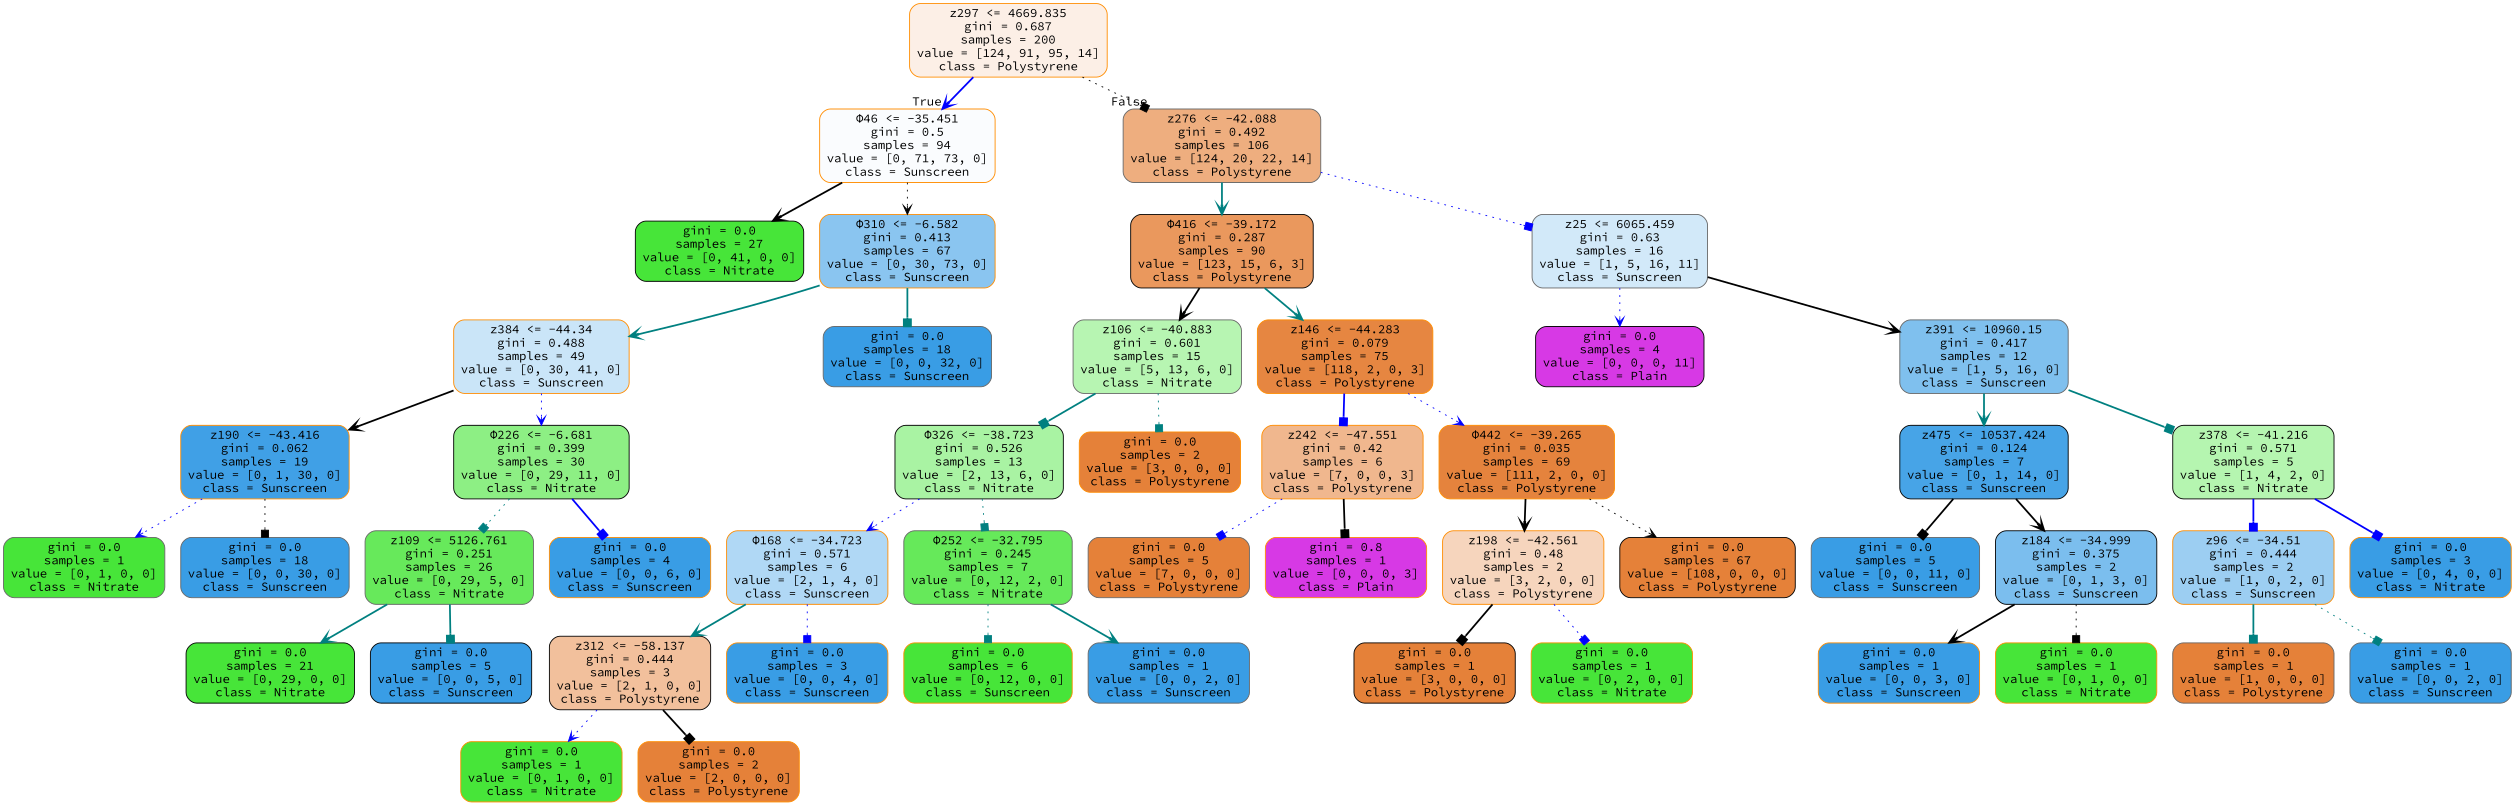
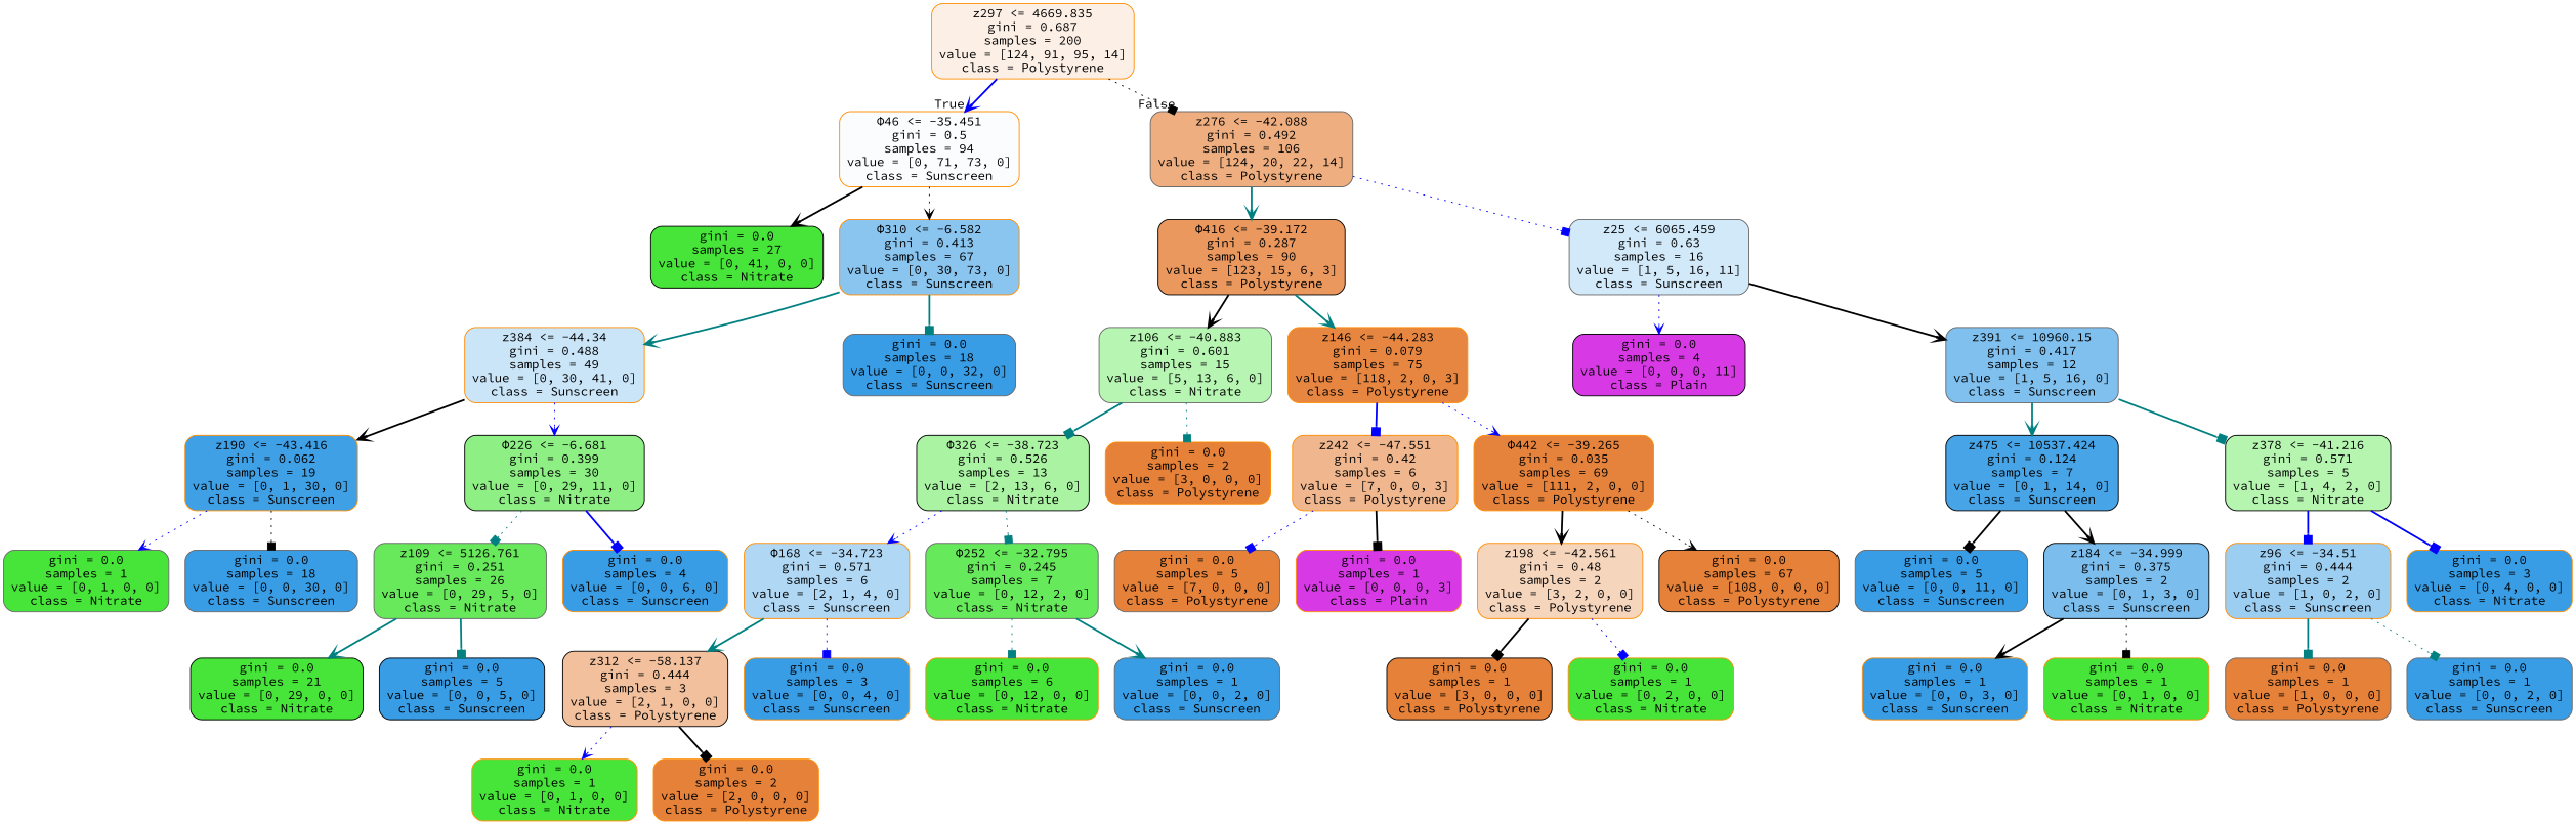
  digraph {
    fontname="Source Code Pro"
    node [color=darkorange fillcolor="#399de5" fontname="Source Code Pro" shape=box style="filled, rounded"]
    edge [arrowhead=box color=teal fontname="Source Code Pro" style=bold]
    n1 [fillcolor="#fcefe6" label="z297 <= 4669.835\ngini = 0.687\nsamples = 200\nvalue = [124, 91, 95, 14]\nclass = Polystyrene"]
    n2 [fillcolor="#fafcfe" label="Φ46 <= -35.451\ngini = 0.5\nsamples = 94\nvalue = [0, 71, 73, 0]\nclass = Sunscreen"]
    n3 [color=gray40 fillcolor="#eeae7f" label="z276 <= -42.088\ngini = 0.492\nsamples = 106\nvalue = [124, 20, 22, 14]\nclass = Polystyrene"]
    n4 [color=black fillcolor="#47e539" label="gini = 0.0\nsamples = 27\nvalue = [0, 41, 0, 0]\nclass = Nitrate"]
    n5 [fillcolor="#8ac5f0" label="Φ310 <= -6.582\ngini = 0.413\nsamples = 67\nvalue = [0, 30, 73, 0]\nclass = Sunscreen"]
    n6 [color=black fillcolor="#ea985d" label="Φ416 <= -39.172\ngini = 0.287\nsamples = 90\nvalue = [123, 15, 6, 3]\nclass = Polystyrene"]
    n7 [color=gray40 fillcolor="#d2e9f9" label="z25 <= 6065.459\ngini = 0.63\nsamples = 16\nvalue = [1, 5, 16, 11]\nclass = Sunscreen"]
    n8 [fillcolor="#cae5f8" label="z384 <= -44.34\ngini = 0.488\nsamples = 49\nvalue = [0, 30, 41, 0]\nclass = Sunscreen"]
    n9 [color=gray40 label="gini = 0.0\nsamples = 18\nvalue = [0, 0, 32, 0]\nclass = Sunscreen"]
    n10 [fillcolor="#40a0e6" label="z190 <= -43.416\ngini = 0.062\nsamples = 19\nvalue = [0, 1, 30, 0]\nclass = Sunscreen"]
    n11 [color=black fillcolor="#8def84" label="Φ226 <= -6.681\ngini = 0.399\nsamples = 30\nvalue = [0, 29, 11, 0]\nclass = Nitrate"]
    n12 [color=gray40 fillcolor="#47e539" label="gini = 0.0\nsamples = 1\nvalue = [0, 1, 0, 0]\nclass = Nitrate"]
    n13 [color=gray40 label="gini = 0.0\nsamples = 18\nvalue = [0, 0, 30, 0]\nclass = Sunscreen"]
    n14 [color=gray40 fillcolor="#67e95b" label="z109 <= 5126.761\ngini = 0.251\nsamples = 26\nvalue = [0, 29, 5, 0]\nclass = Nitrate"]
    n15 [label="gini = 0.0\nsamples = 4\nvalue = [0, 0, 6, 0]\nclass = Sunscreen"]
    n16 [color=black fillcolor="#47e539" label="gini = 0.0\nsamples = 21\nvalue = [0, 29, 0, 0]\nclass = Nitrate"]
    n17 [color=black label="gini = 0.0\nsamples = 5\nvalue = [0, 0, 5, 0]\nclass = Sunscreen"]
    n18 [color=gray40 fillcolor="#b7f5b2" label="z106 <= -40.883\ngini = 0.601\nsamples = 15\nvalue = [5, 13, 6, 0]\nclass = Nitrate"]
    n19 [fillcolor="#e68641" label="z146 <= -44.283\ngini = 0.079\nsamples = 75\nvalue = [118, 2, 0, 3]\nclass = Polystyrene"]
    n20 [color=black fillcolor="#d739e5" label="gini = 0.0\nsamples = 4\nvalue = [0, 0, 0, 11]\nclass = Plain"]
    n21 [color=gray40 fillcolor="#7fc0ee" label="z391 <= 10960.15\ngini = 0.417\nsamples = 12\nvalue = [1, 5, 16, 0]\nclass = Sunscreen"]
    n22 [color=black fillcolor="#a9f3a3" label="Φ326 <= -38.723\ngini = 0.526\nsamples = 13\nvalue = [2, 13, 6, 0]\nclass = Nitrate"]
    n23 [fillcolor="#e58139" label="gini = 0.0\nsamples = 2\nvalue = [3, 0, 0, 0]\nclass = Polystyrene"]
    n24 [fillcolor="#f0b78e" label="z242 <= -47.551\ngini = 0.42\nsamples = 6\nvalue = [7, 0, 0, 3]\nclass = Polystyrene"]
    n25 [fillcolor="#e5833d" label="Φ442 <= -39.265\ngini = 0.035\nsamples = 69\nvalue = [111, 2, 0, 0]\nclass = Polystyrene"]
    n26 [fillcolor="#b0d8f5" label="Φ168 <= -34.723\ngini = 0.571\nsamples = 6\nvalue = [2, 1, 4, 0]\nclass = Sunscreen"]
    n27 [color=gray40 fillcolor="#66e95a" label="Φ252 <= -32.795\ngini = 0.245\nsamples = 7\nvalue = [0, 12, 2, 0]\nclass = Nitrate"]
    n28 [color=black fillcolor="#f2c09c" label="z312 <= -58.137\ngini = 0.444\nsamples = 3\nvalue = [2, 1, 0, 0]\nclass = Polystyrene"]
    n29 [label="gini = 0.0\nsamples = 3\nvalue = [0, 0, 4, 0]\nclass = Sunscreen"]
-   n30 [fillcolor="#47e539" label="gini = 0.0\nsamples = 6\nvalue = [0, 12, 0, 0]\nclass = Sunscreen"]
+   n30 [fillcolor="#47e539" label="gini = 0.0\nsamples = 6\nvalue = [0, 12, 0, 0]\nclass = Nitrate"]
    n31 [color=gray40 label="gini = 0.0\nsamples = 1\nvalue = [0, 0, 2, 0]\nclass = Sunscreen"]
    n32 [fillcolor="#47e539" label="gini = 0.0\nsamples = 1\nvalue = [0, 1, 0, 0]\nclass = Nitrate"]
    n33 [fillcolor="#e58139" label="gini = 0.0\nsamples = 2\nvalue = [2, 0, 0, 0]\nclass = Polystyrene"]
    n34 [color=gray40 fillcolor="#e58139" label="gini = 0.0\nsamples = 5\nvalue = [7, 0, 0, 0]\nclass = Polystyrene"]
-   n35 [fillcolor="#d739e5" label="gini = 0.8\nsamples = 1\nvalue = [0, 0, 0, 3]\nclass = Plain"]
+   n35 [fillcolor="#d739e5" label="gini = 0.0\nsamples = 1\nvalue = [0, 0, 0, 3]\nclass = Plain"]
    n36 [fillcolor="#f6d5bd" label="z198 <= -42.561\ngini = 0.48\nsamples = 2\nvalue = [3, 2, 0, 0]\nclass = Polystyrene"]
    n37 [color=black fillcolor="#e58139" label="gini = 0.0\nsamples = 67\nvalue = [108, 0, 0, 0]\nclass = Polystyrene"]
    n38 [color=black fillcolor="#e58139" label="gini = 0.0\nsamples = 1\nvalue = [3, 0, 0, 0]\nclass = Polystyrene"]
    n39 [fillcolor="#47e539" label="gini = 0.0\nsamples = 1\nvalue = [0, 2, 0, 0]\nclass = Nitrate"]
    n40 [color=black fillcolor="#47a4e7" label="z475 <= 10537.424\ngini = 0.124\nsamples = 7\nvalue = [0, 1, 14, 0]\nclass = Sunscreen"]
    n41 [color=black fillcolor="#b5f5b0" label="z378 <= -41.216\ngini = 0.571\nsamples = 5\nvalue = [1, 4, 2, 0]\nclass = Nitrate"]
    n42 [color=gray40 label="gini = 0.0\nsamples = 5\nvalue = [0, 0, 11, 0]\nclass = Sunscreen"]
    n43 [color=black fillcolor="#7bbeee" label="z184 <= -34.999\ngini = 0.375\nsamples = 2\nvalue = [0, 1, 3, 0]\nclass = Sunscreen"]
    n44 [fillcolor="#9ccef2" label="z96 <= -34.51\ngini = 0.444\nsamples = 2\nvalue = [1, 0, 2, 0]\nclass = Sunscreen"]
    n45 [label="gini = 0.0\nsamples = 3\nvalue = [0, 4, 0, 0]\nclass = Nitrate"]
    n46 [label="gini = 0.0\nsamples = 1\nvalue = [0, 0, 3, 0]\nclass = Sunscreen"]
    n47 [fillcolor="#47e539" label="gini = 0.0\nsamples = 1\nvalue = [0, 1, 0, 0]\nclass = Nitrate"]
    n48 [color=gray40 fillcolor="#e58139" label="gini = 0.0\nsamples = 1\nvalue = [1, 0, 0, 0]\nclass = Polystyrene"]
    n49 [color=gray40 label="gini = 0.0\nsamples = 1\nvalue = [0, 0, 2, 0]\nclass = Sunscreen"]
    n1 -> n2 [arrowhead=vee color=blue headlabel=True labelangle=45 labeldistance=2.5]
    n1 -> n3 [color=black headlabel=False labelangle=-45 labeldistance=2.5 style=dotted]
    n2 -> n4 [arrowhead=vee color=black]
    n2 -> n5 [arrowhead=vee color=black style=dotted]
    n3 -> n6 [arrowhead=vee]
    n3 -> n7 [color=blue style=dotted]
    n5 -> n8 [arrowhead=vee]
    n5 -> n9
    n6 -> n18 [arrowhead=vee color=black]
    n6 -> n19 [arrowhead=vee]
    n7 -> n20 [arrowhead=vee color=blue style=dotted]
    n7 -> n21 [arrowhead=vee color=black]
    n8 -> n10 [arrowhead=vee color=black]
    n8 -> n11 [arrowhead=vee color=blue style=dotted]
    n10 -> n12 [arrowhead=vee color=blue style=dotted]
    n10 -> n13 [color=black style=dotted]
    n11 -> n14 [style=dotted]
    n11 -> n15 [color=blue]
    n14 -> n16 [arrowhead=vee]
    n14 -> n17
    n18 -> n22
    n18 -> n23 [style=dotted]
    n19 -> n24 [color=blue]
    n19 -> n25 [arrowhead=vee color=blue style=dotted]
    n21 -> n40 [arrowhead=vee]
    n21 -> n41
    n22 -> n26 [arrowhead=vee color=blue style=dotted]
    n22 -> n27 [style=dotted]
    n24 -> n34 [color=blue style=dotted]
    n24 -> n35 [color=black]
    n25 -> n36 [arrowhead=vee color=black]
    n25 -> n37 [arrowhead=vee color=black style=dotted]
    n26 -> n28 [arrowhead=vee]
    n26 -> n29 [color=blue style=dotted]
    n27 -> n30 [style=dotted]
    n27 -> n31 [arrowhead=vee]
    n28 -> n32 [arrowhead=vee color=blue style=dotted]
    n28 -> n33 [color=black]
    n36 -> n38 [color=black]
    n36 -> n39 [color=blue style=dotted]
    n40 -> n42 [color=black]
    n40 -> n43 [arrowhead=vee color=black]
    n41 -> n44 [color=blue]
    n41 -> n45 [color=blue]
    n43 -> n46 [arrowhead=vee color=black]
    n43 -> n47 [color=black style=dotted]
    n44 -> n48
    n44 -> n49 [style=dotted]
  }
